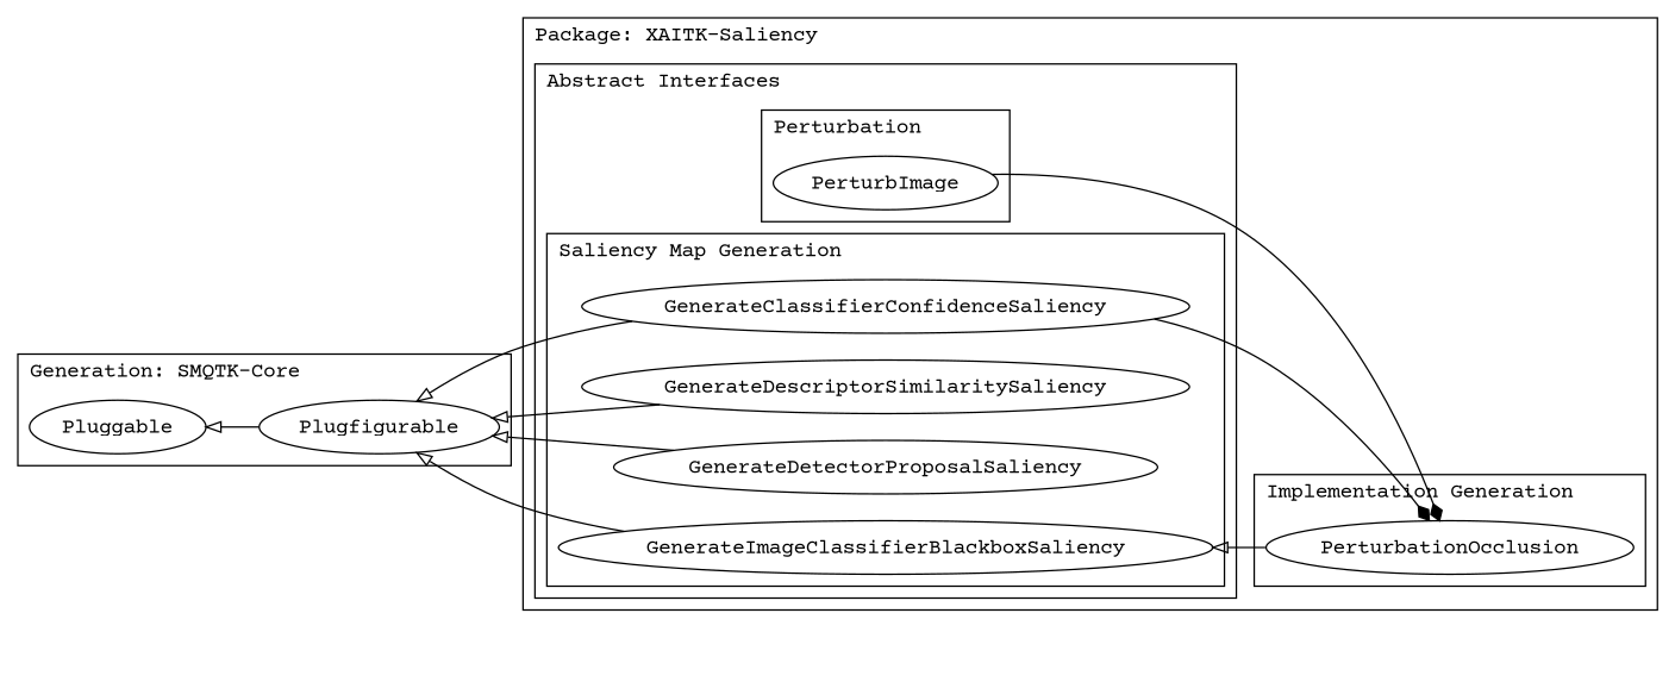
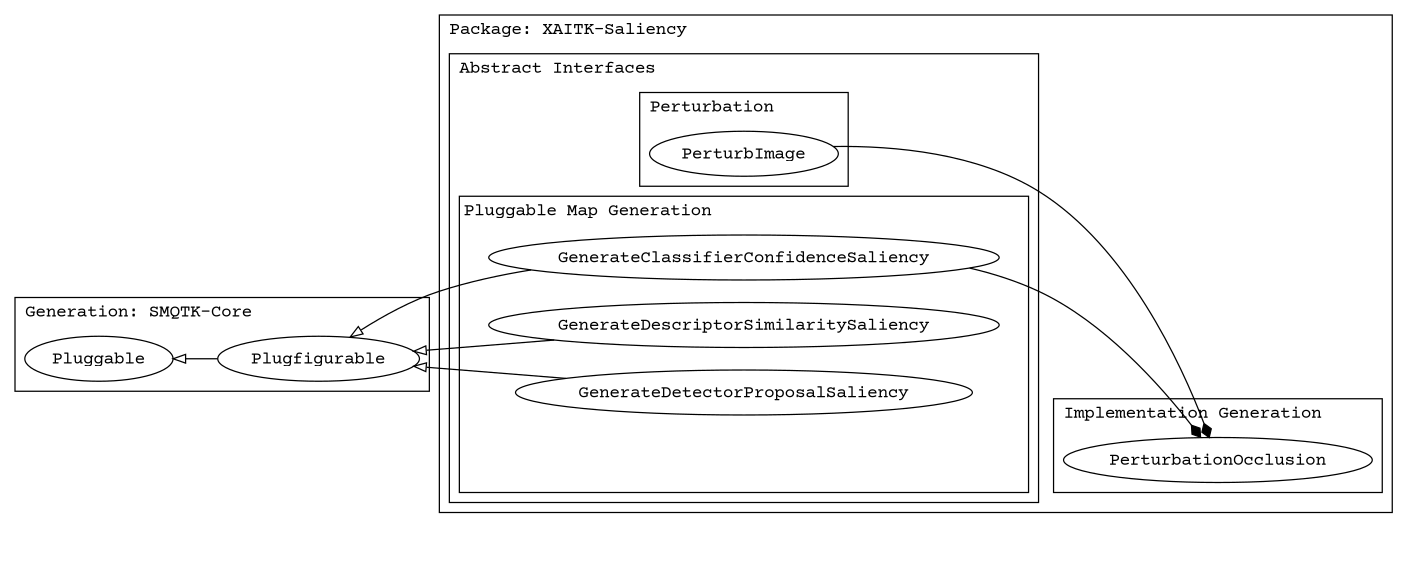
  digraph {
    fontname="Courier Prime"
    labeljust=left
    newrank=true
    rankdir=LR
    node [fontname="Courier Prime" style=solid]
    edge [fontname="Courier Prime" style=solid arrowtail=empty dir=back]
    A [style=invis]
    Pluggable
    B [style=invis]
    Plugfigurable
    C [style=invis]
    PerturbImage
    GenerateClassifierConfidenceSaliency
    GenerateDescriptorSimilaritySaliency
    GenerateDetectorProposalSaliency
    D [style=invis]
    PerturbationOcclusion
-   GenerateImageClassifierBlackboxSaliency
    subgraph sub_1 {
      rank=same
      A
      Pluggable
    }
    subgraph sub_2 {
      rank=same
      B
      Plugfigurable
    }
    subgraph sub_3 {
      rank=same
      C
      PerturbImage
      GenerateClassifierConfidenceSaliency
      GenerateDescriptorSimilaritySaliency
      GenerateDetectorProposalSaliency
    }
    subgraph sub_4 {
      rank=same
      D
      PerturbationOcclusion
    }
    subgraph cluster_5 {
      label="Generation: SMQTK-Core"
      Pluggable
      Plugfigurable
    }
    subgraph cluster_6 {
      label="Package: XAITK-Saliency"
      subgraph cluster_7 {
        label="Abstract Interfaces"
        subgraph cluster_8 {
          label=Perturbation
          PerturbImage
        }
        subgraph cluster_9 {
-         label="Saliency Map Generation"
+         label="Pluggable Map Generation"
          GenerateClassifierConfidenceSaliency
          GenerateDescriptorSimilaritySaliency
          GenerateDetectorProposalSaliency
-         GenerateImageClassifierBlackboxSaliency
        }
      }
      subgraph cluster_10 {
        label="Implementation Generation"
        PerturbationOcclusion
      }
    }
    A -> B [style=invis arrowtail="" dir=""]
    Pluggable -> Plugfigurable
    B -> C [style=invis arrowtail="" dir=""]
    Plugfigurable -> GenerateClassifierConfidenceSaliency
    Plugfigurable -> GenerateDescriptorSimilaritySaliency
    Plugfigurable -> GenerateDetectorProposalSaliency
-   Plugfigurable -> GenerateImageClassifierBlackboxSaliency
    C -> D [style=invis arrowtail="" dir=""]
    PerturbationOcclusion -> PerturbImage [arrowtail=diamond constraint=false]
    PerturbationOcclusion -> GenerateClassifierConfidenceSaliency [arrowtail=diamond constraint=false]
-   GenerateImageClassifierBlackboxSaliency -> PerturbationOcclusion
  }
